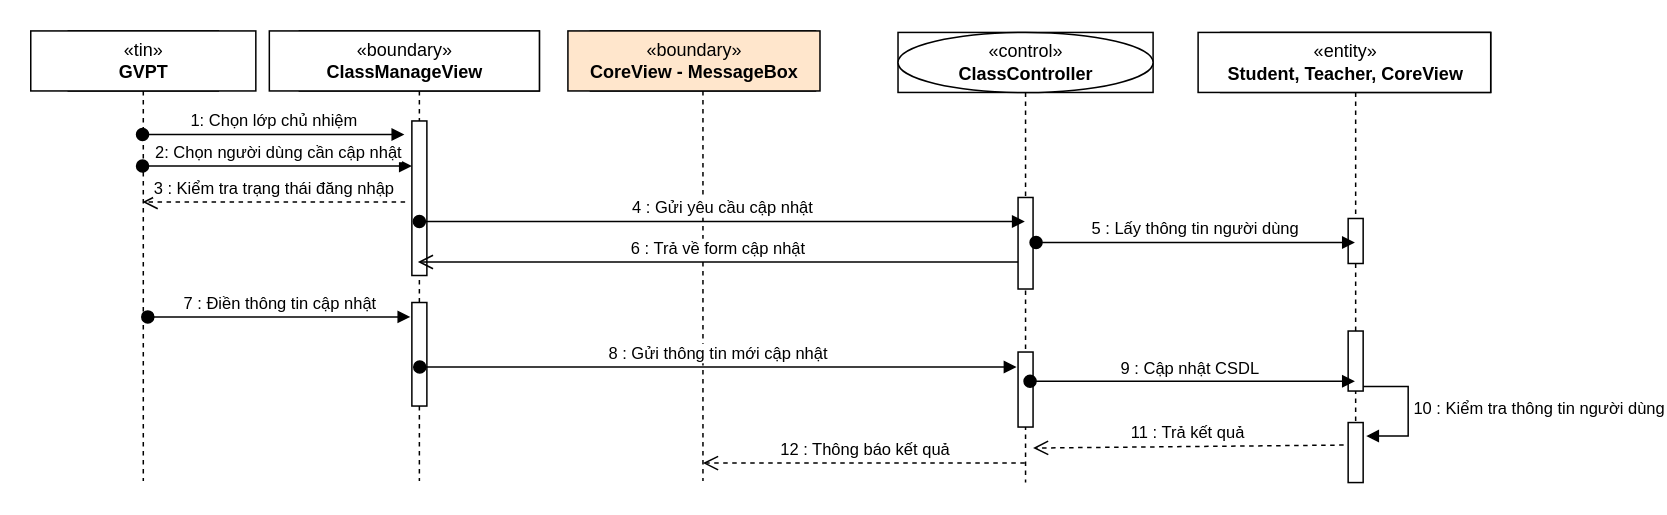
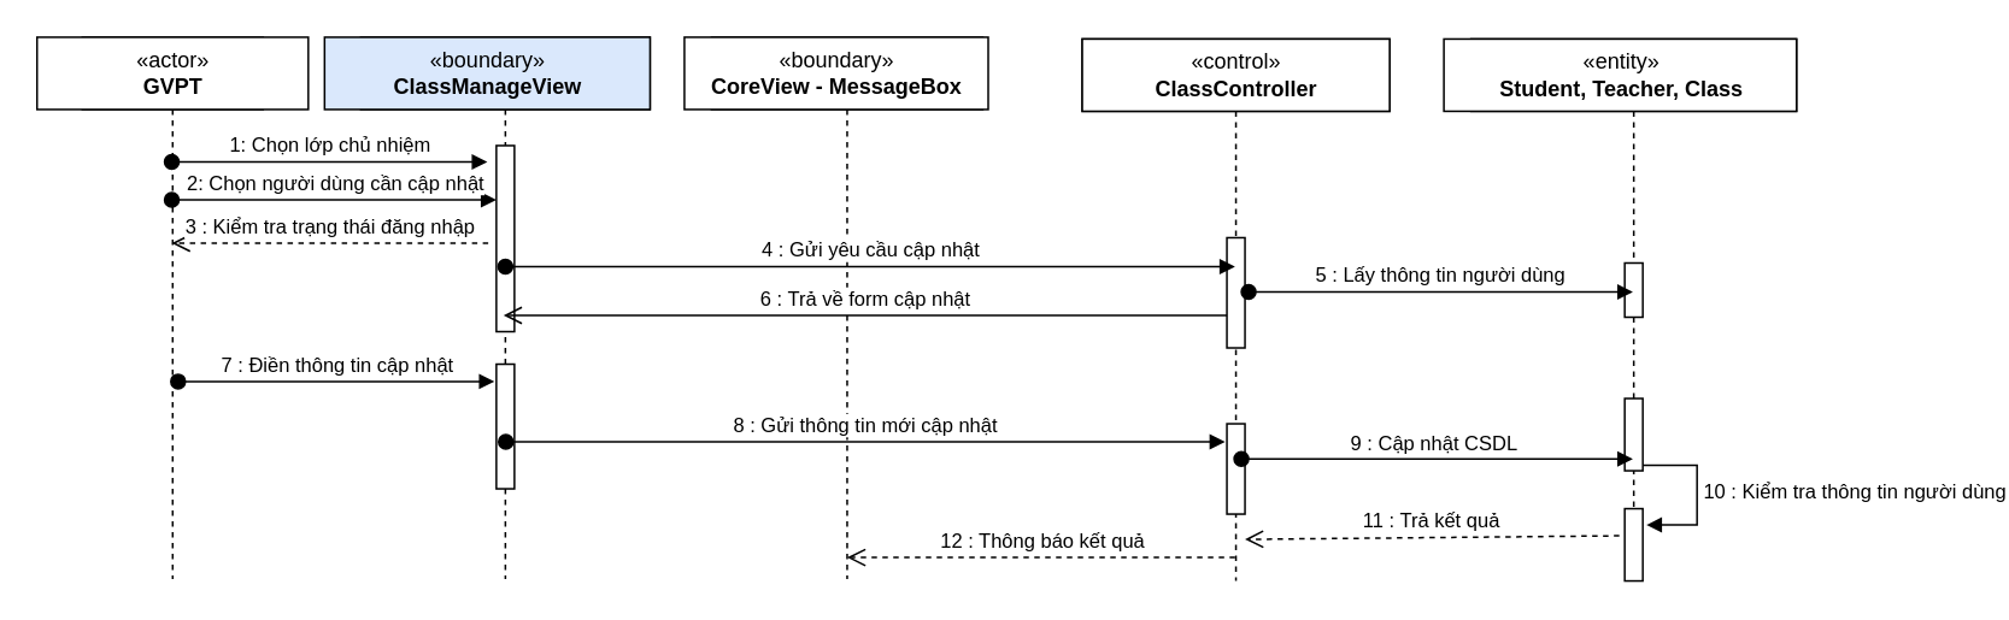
  <mxCell id="0" />
  <mxCell id="1" parent="0" />
  <mxCell id="2" value=":Object" style="shape=umlLifeline;perimeter=lifelinePerimeter;whiteSpace=wrap;html=1;container=1;collapsible=0;recursiveResize=0;outlineConnect=0;" parent="1" vertex="1"><mxGeometry x="45" y="20" width="100" height="300" as="geometry" /></mxCell>
- <mxCell id="3" value="«tin»&lt;br&gt;&lt;b&gt;GVPT&lt;/b&gt;" style="html=1;" parent="1" vertex="1"><mxGeometry x="20" y="20" width="150" height="40" as="geometry" /></mxCell>
+ <mxCell id="3" value="«actor»&lt;br&gt;&lt;b&gt;GVPT&lt;/b&gt;" style="html=1;" parent="1" vertex="1"><mxGeometry x="20" y="20" width="150" height="40" as="geometry" /></mxCell>
  <mxCell id="4" value=":Object" style="shape=umlLifeline;perimeter=lifelinePerimeter;whiteSpace=wrap;html=1;container=1;collapsible=0;recursiveResize=0;outlineConnect=0;" parent="1" vertex="1"><mxGeometry x="199" y="20" width="160" height="300" as="geometry" /></mxCell>
- <mxCell id="5" value="«boundary»&lt;br&gt;&lt;b&gt;ClassManageView&lt;/b&gt;" style="html=1;" parent="4" vertex="1"><mxGeometry x="-20" width="180" height="40" as="geometry" /></mxCell>
+ <mxCell id="5" value="«boundary»&lt;br&gt;&lt;b&gt;ClassManageView&lt;/b&gt;" style="html=1;fillColor=#dae8fc;" parent="4" vertex="1"><mxGeometry x="-20" width="180" height="40" as="geometry" /></mxCell>
  <mxCell id="6" value="" style="html=1;points=[];perimeter=orthogonalPerimeter;" parent="4" vertex="1"><mxGeometry x="75" y="60" width="10" height="103" as="geometry" /></mxCell>
  <mxCell id="7" value="" style="html=1;points=[];perimeter=orthogonalPerimeter;" parent="4" vertex="1"><mxGeometry x="75" y="181" width="10" height="69" as="geometry" /></mxCell>
  <mxCell id="8" value=":Object" style="shape=umlLifeline;perimeter=lifelinePerimeter;whiteSpace=wrap;html=1;container=1;collapsible=0;recursiveResize=0;outlineConnect=0;" parent="1" vertex="1"><mxGeometry x="393" y="20" width="150" height="300" as="geometry" /></mxCell>
- <mxCell id="9" value="«boundary»&lt;br&gt;&lt;b&gt;CoreView - MessageBox&lt;/b&gt;" style="html=1;fillColor=#ffe6cc;" parent="8" vertex="1"><mxGeometry x="-15" width="168" height="40" as="geometry" /></mxCell>
+ <mxCell id="9" value="«boundary»&lt;br&gt;&lt;b&gt;CoreView - MessageBox&lt;/b&gt;" style="html=1;" parent="8" vertex="1"><mxGeometry x="-15" width="168" height="40" as="geometry" /></mxCell>
  <mxCell id="10" value=":Object" style="shape=umlLifeline;perimeter=lifelinePerimeter;whiteSpace=wrap;html=1;container=1;collapsible=0;recursiveResize=0;outlineConnect=0;" parent="1" vertex="1"><mxGeometry x="598" y="21" width="170" height="300" as="geometry" /></mxCell>
- <mxCell id="11" value="«control»&lt;br&gt;&lt;b&gt;ClassController&lt;/b&gt;" style="ellipse;html=1;" parent="10" vertex="1"><mxGeometry width="170" height="40" as="geometry" /></mxCell>
+ <mxCell id="11" value="«control»&lt;br&gt;&lt;b&gt;ClassController&lt;/b&gt;" style="html=1;" parent="10" vertex="1"><mxGeometry width="170" height="40" as="geometry" /></mxCell>
  <mxCell id="12" value="" style="html=1;points=[];perimeter=orthogonalPerimeter;" parent="10" vertex="1"><mxGeometry x="80" y="213" width="10" height="50" as="geometry" /></mxCell>
  <mxCell id="13" value="" style="html=1;points=[];perimeter=orthogonalPerimeter;" parent="10" vertex="1"><mxGeometry x="80" y="110" width="10" height="61" as="geometry" /></mxCell>
  <mxCell id="14" value=":Object" style="shape=umlLifeline;perimeter=lifelinePerimeter;whiteSpace=wrap;html=1;container=1;collapsible=0;recursiveResize=0;outlineConnect=0;" parent="1" vertex="1"><mxGeometry x="813" y="21" width="180" height="300" as="geometry" /></mxCell>
- <mxCell id="15" value="«entity»&lt;br&gt;&lt;b&gt;Student, Teacher, CoreView&lt;/b&gt;" style="html=1;" parent="14" vertex="1"><mxGeometry x="-15" width="195" height="40" as="geometry" /></mxCell>
+ <mxCell id="15" value="«entity»&lt;br&gt;&lt;b&gt;Student, Teacher, Class&lt;/b&gt;" style="html=1;" parent="14" vertex="1"><mxGeometry x="-15" width="195" height="40" as="geometry" /></mxCell>
  <mxCell id="16" value="" style="html=1;points=[];perimeter=orthogonalPerimeter;" parent="14" vertex="1"><mxGeometry x="85" y="199" width="10" height="40" as="geometry" /></mxCell>
  <mxCell id="17" value="" style="html=1;points=[];perimeter=orthogonalPerimeter;" parent="14" vertex="1"><mxGeometry x="85" y="124" width="10" height="30" as="geometry" /></mxCell>
  <mxCell id="18" value="2: Chọn người dùng cần cập nhật" style="html=1;verticalAlign=bottom;startArrow=oval;startFill=1;endArrow=block;startSize=8;" parent="1" target="6" edge="1"><mxGeometry width="60" relative="1" as="geometry"><mxPoint x="94.5" y="110" as="sourcePoint" /><mxPoint x="263.5" y="110" as="targetPoint" /><Array as="points"><mxPoint x="158" y="110" /></Array></mxGeometry></mxCell>
  <mxCell id="19" value="8 : Gửi thông tin mới cập nhật" style="html=1;verticalAlign=bottom;startArrow=oval;startFill=1;endArrow=block;startSize=8;exitX=1;exitY=0.65;exitDx=0;exitDy=0;exitPerimeter=0;entryX=-0.1;entryY=0.2;entryDx=0;entryDy=0;entryPerimeter=0;" parent="1" target="12" edge="1"><mxGeometry width="60" relative="1" as="geometry"><mxPoint x="279.25" y="244" as="sourcePoint" /><mxPoint x="656.75" y="244" as="targetPoint" /></mxGeometry></mxCell>
  <mxCell id="20" value="9 : Cập nhật CSDL&amp;nbsp;" style="html=1;verticalAlign=bottom;startArrow=oval;startFill=1;endArrow=block;startSize=8;exitX=0.8;exitY=0.39;exitDx=0;exitDy=0;exitPerimeter=0;" parent="1" source="12" target="14" edge="1"><mxGeometry width="60" relative="1" as="geometry"><mxPoint x="558" y="201" as="sourcePoint" /><mxPoint x="618" y="201" as="targetPoint" /></mxGeometry></mxCell>
  <mxCell id="21" value="" style="html=1;points=[];perimeter=orthogonalPerimeter;" parent="1" vertex="1"><mxGeometry x="898" y="281" width="10" height="40" as="geometry" /></mxCell>
  <mxCell id="22" value="10 : Kiểm tra thông tin người dùng" style="edgeStyle=orthogonalEdgeStyle;html=1;align=left;spacingLeft=2;endArrow=block;rounded=0;exitX=1.011;exitY=0.926;exitDx=0;exitDy=0;exitPerimeter=0;" parent="1" source="16" edge="1"><mxGeometry relative="1" as="geometry"><mxPoint x="950" y="240" as="sourcePoint" /><Array as="points"><mxPoint x="938" y="257" /><mxPoint x="938" y="290" /></Array><mxPoint x="910" y="290" as="targetPoint" /></mxGeometry></mxCell>
  <mxCell id="23" value="3 : Kiểm tra trạng thái đăng nhập" style="html=1;verticalAlign=bottom;endArrow=open;dashed=1;endSize=8;" parent="1" edge="1"><mxGeometry relative="1" as="geometry"><mxPoint x="269.5" y="134" as="sourcePoint" /><mxPoint x="94.5" y="134" as="targetPoint" /><Array as="points"><mxPoint x="208" y="134" /></Array></mxGeometry></mxCell>
  <mxCell id="24" value="6 : Trả về form cập nhật" style="html=1;verticalAlign=bottom;endArrow=open;endSize=8;" parent="1" edge="1"><mxGeometry relative="1" as="geometry"><mxPoint x="678" y="174" as="sourcePoint" /><mxPoint x="277.997" y="174" as="targetPoint" /><Array as="points"><mxPoint x="391.33" y="174" /></Array></mxGeometry></mxCell>
  <mxCell id="25" value="7 : Điền thông tin cập nhật" style="html=1;verticalAlign=bottom;startArrow=oval;startFill=1;endArrow=block;startSize=8;" parent="1" edge="1"><mxGeometry width="60" relative="1" as="geometry"><mxPoint x="98" y="210.58" as="sourcePoint" /><mxPoint x="273" y="210.58" as="targetPoint" /><Array as="points"><mxPoint x="161.5" y="210.58" /></Array></mxGeometry></mxCell>
  <mxCell id="26" value="11 : Trả kết quả" style="html=1;verticalAlign=bottom;endArrow=open;dashed=1;endSize=8;exitX=-0.3;exitY=0.375;exitDx=0;exitDy=0;exitPerimeter=0;" parent="1" source="21" edge="1"><mxGeometry relative="1" as="geometry"><mxPoint x="862.5" y="298" as="sourcePoint" /><mxPoint x="688" y="298" as="targetPoint" /></mxGeometry></mxCell>
  <mxCell id="27" value="12 : Thông báo kết quả" style="html=1;verticalAlign=bottom;endArrow=open;dashed=1;endSize=8;" parent="1" source="10" edge="1"><mxGeometry relative="1" as="geometry"><mxPoint x="648" y="308" as="sourcePoint" /><mxPoint x="468" y="308" as="targetPoint" /></mxGeometry></mxCell>
  <mxCell id="28" value="4 : Gửi yêu cầu cập nhật" style="html=1;verticalAlign=bottom;startArrow=oval;startFill=1;endArrow=block;startSize=8;exitX=0.9;exitY=0.243;exitDx=0;exitDy=0;exitPerimeter=0;" parent="1" edge="1"><mxGeometry width="60" relative="1" as="geometry"><mxPoint x="279" y="147.01" as="sourcePoint" /><mxPoint x="682.5" y="147.01" as="targetPoint" /></mxGeometry></mxCell>
  <mxCell id="29" value="5 : Lấy thông tin người dùng" style="html=1;verticalAlign=bottom;startArrow=oval;startFill=1;endArrow=block;startSize=8;exitX=1.2;exitY=0.563;exitDx=0;exitDy=0;exitPerimeter=0;" parent="1" edge="1"><mxGeometry width="60" relative="1" as="geometry"><mxPoint x="690" y="161.04" as="sourcePoint" /><mxPoint x="902.5" y="161.04" as="targetPoint" /></mxGeometry></mxCell>
  <mxCell id="30" value="1: Chọn lớp chủ nhiệm" style="html=1;verticalAlign=bottom;startArrow=oval;startFill=1;endArrow=block;startSize=8;" parent="1" edge="1"><mxGeometry width="60" relative="1" as="geometry"><mxPoint x="94.5" y="89" as="sourcePoint" /><mxPoint x="269" y="89" as="targetPoint" /><Array as="points"><mxPoint x="158" y="89" /></Array></mxGeometry></mxCell>
